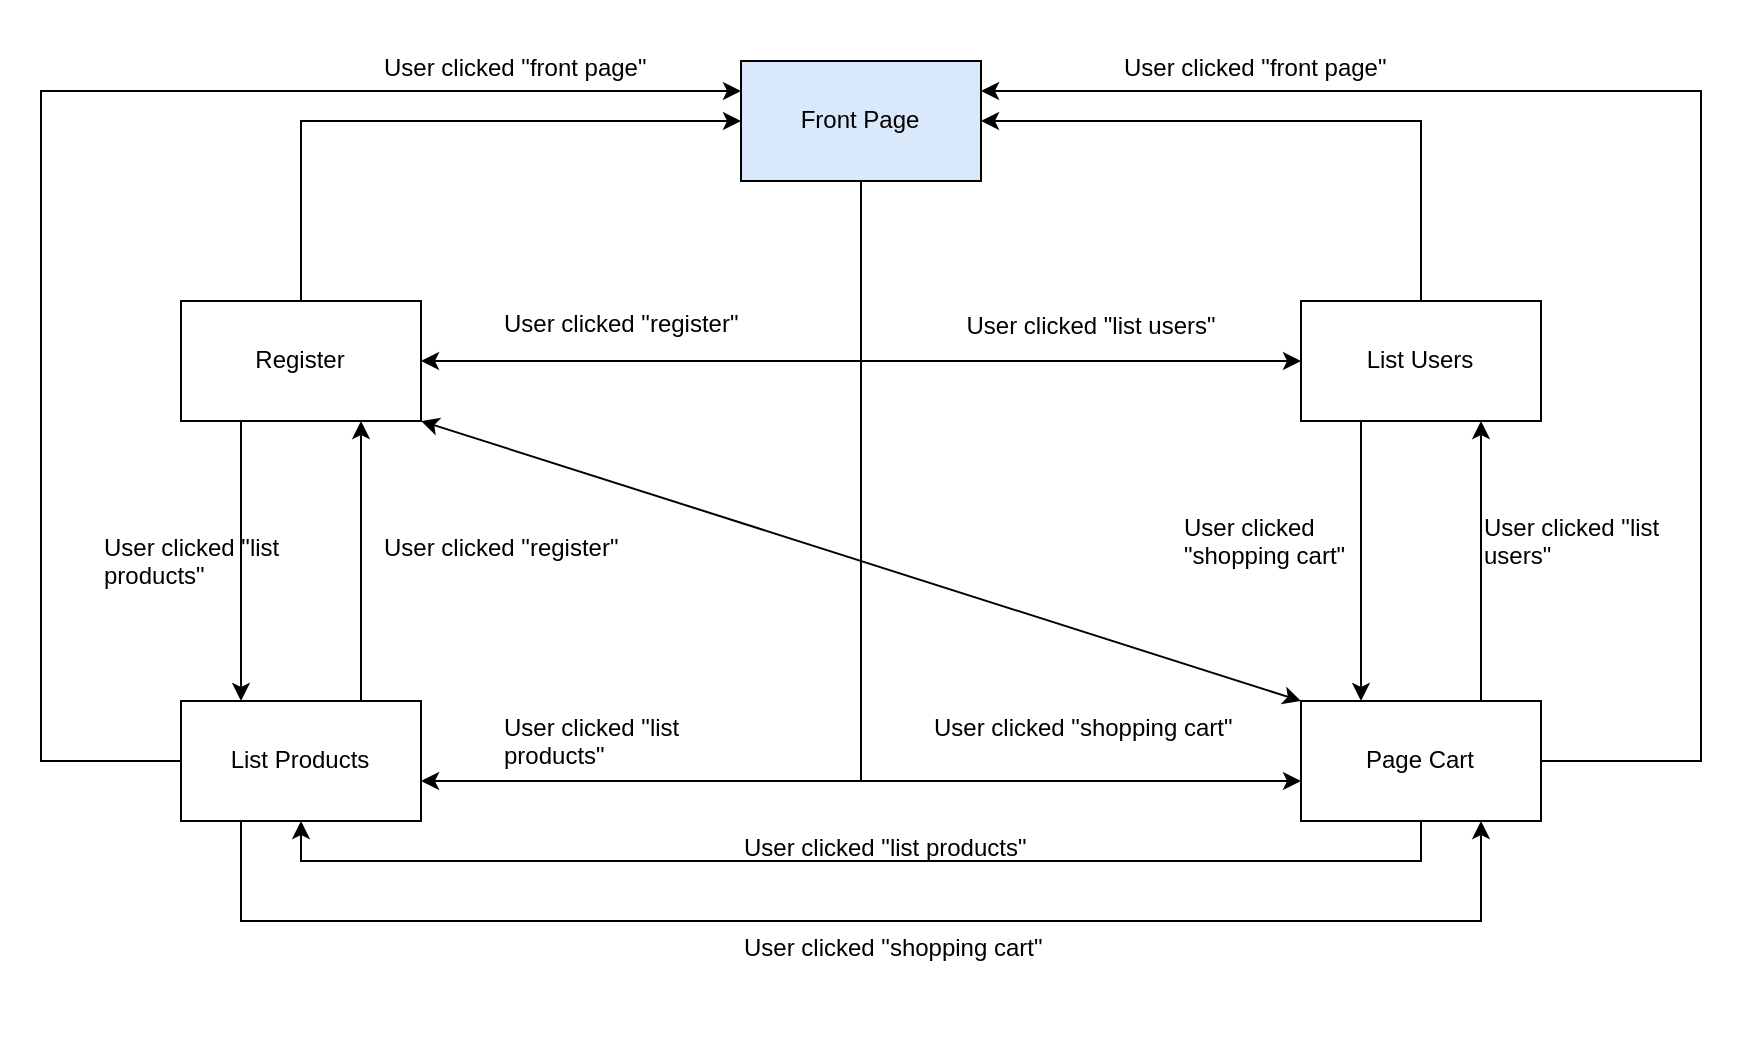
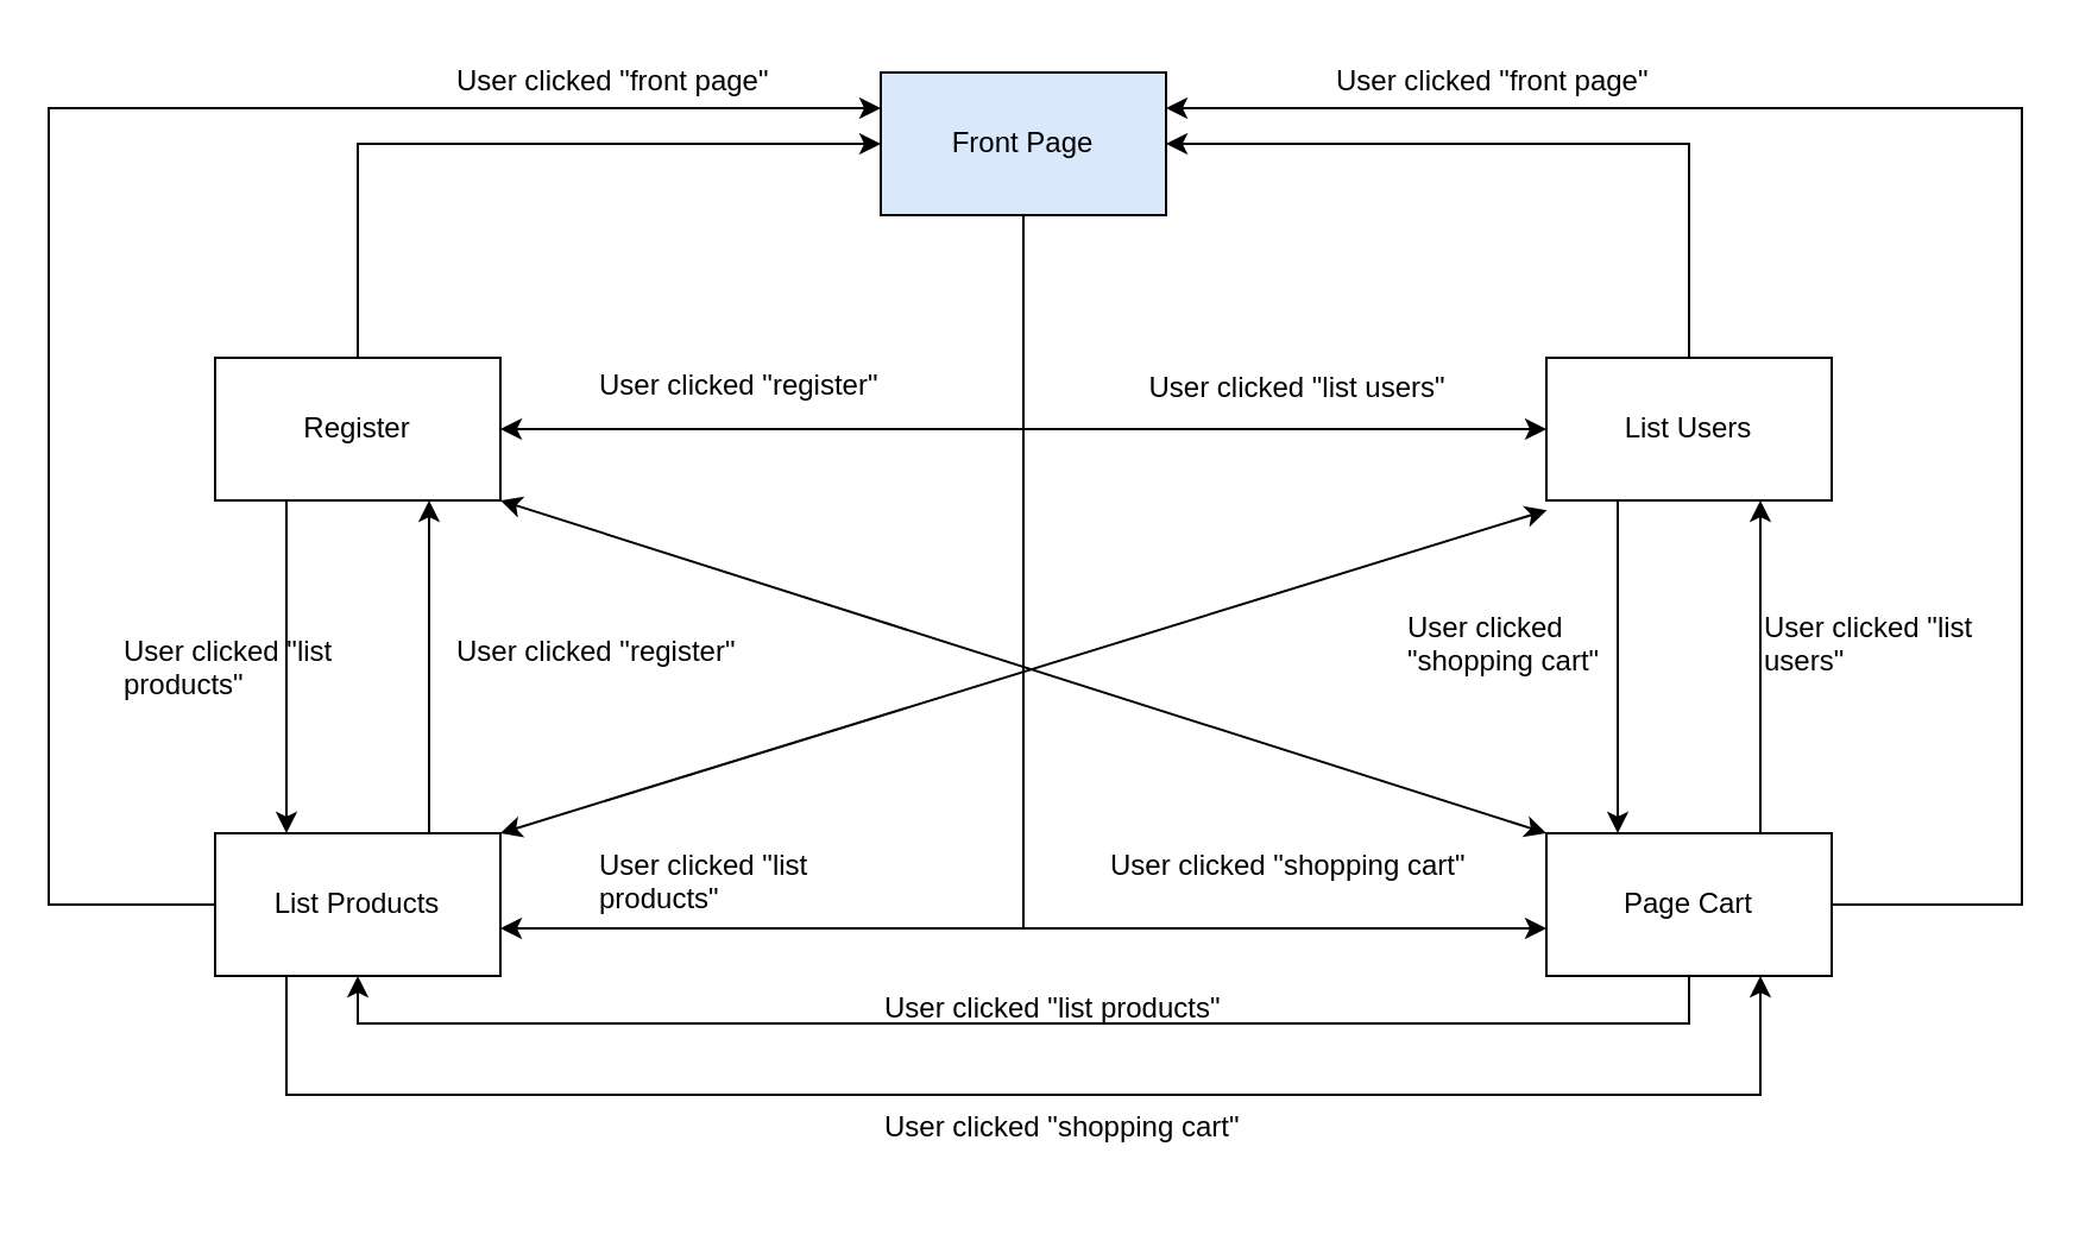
  <mxCell id="0" />
  <mxCell id="1" parent="0" />
  <mxCell id="2" style="edgeStyle=orthogonalEdgeStyle;rounded=0;orthogonalLoop=1;jettySize=auto;html=1;" edge="1" parent="1" source="6" target="9"><mxGeometry relative="1" as="geometry"><Array as="points"><mxPoint x="430" y="180" /></Array></mxGeometry></mxCell>
  <mxCell id="3" style="edgeStyle=orthogonalEdgeStyle;rounded=0;orthogonalLoop=1;jettySize=auto;html=1;entryX=0;entryY=0.5;entryDx=0;entryDy=0;" edge="1" parent="1" source="6" target="16"><mxGeometry relative="1" as="geometry"><Array as="points"><mxPoint x="430" y="180" /></Array></mxGeometry></mxCell>
  <mxCell id="4" style="edgeStyle=orthogonalEdgeStyle;rounded=0;orthogonalLoop=1;jettySize=auto;html=1;" edge="1" parent="1" source="6" target="13"><mxGeometry relative="1" as="geometry"><Array as="points"><mxPoint x="430" y="390" /></Array></mxGeometry></mxCell>
  <mxCell id="5" style="edgeStyle=orthogonalEdgeStyle;rounded=0;orthogonalLoop=1;jettySize=auto;html=1;" edge="1" parent="1" source="6" target="21"><mxGeometry relative="1" as="geometry"><Array as="points"><mxPoint x="430" y="390" /></Array></mxGeometry></mxCell>
  <mxCell id="6" value="Front Page" style="rounded=0;whiteSpace=wrap;html=1;fillColor=#dae8fc;" vertex="1" parent="1"><mxGeometry x="370" y="30" width="120" height="60" as="geometry" /></mxCell>
  <mxCell id="7" style="edgeStyle=orthogonalEdgeStyle;rounded=0;orthogonalLoop=1;jettySize=auto;html=1;entryX=0;entryY=0.5;entryDx=0;entryDy=0;" edge="1" parent="1" source="9" target="6"><mxGeometry relative="1" as="geometry"><Array as="points"><mxPoint x="150" y="60" /></Array></mxGeometry></mxCell>
  <mxCell id="8" style="edgeStyle=orthogonalEdgeStyle;rounded=0;orthogonalLoop=1;jettySize=auto;html=1;exitX=0.25;exitY=1;exitDx=0;exitDy=0;entryX=0.25;entryY=0;entryDx=0;entryDy=0;" edge="1" parent="1" source="9" target="13"><mxGeometry relative="1" as="geometry" /></mxCell>
  <mxCell id="9" value="Register" style="rounded=0;whiteSpace=wrap;html=1;" vertex="1" parent="1"><mxGeometry x="90" y="150" width="120" height="60" as="geometry" /></mxCell>
  <mxCell id="10" style="edgeStyle=orthogonalEdgeStyle;rounded=0;orthogonalLoop=1;jettySize=auto;html=1;exitX=0.75;exitY=0;exitDx=0;exitDy=0;entryX=0.75;entryY=1;entryDx=0;entryDy=0;" edge="1" parent="1" source="13" target="9"><mxGeometry relative="1" as="geometry" /></mxCell>
  <mxCell id="11" style="edgeStyle=orthogonalEdgeStyle;rounded=0;orthogonalLoop=1;jettySize=auto;html=1;entryX=0.75;entryY=1;entryDx=0;entryDy=0;" edge="1" parent="1" source="13" target="21"><mxGeometry relative="1" as="geometry"><Array as="points"><mxPoint x="120" y="460" /><mxPoint x="740" y="460" /></Array></mxGeometry></mxCell>
  <mxCell id="12" style="edgeStyle=orthogonalEdgeStyle;rounded=0;orthogonalLoop=1;jettySize=auto;html=1;entryX=0;entryY=0.25;entryDx=0;entryDy=0;" edge="1" parent="1" source="13" target="6"><mxGeometry relative="1" as="geometry"><Array as="points"><mxPoint x="20" y="380" /><mxPoint x="20" y="45" /></Array></mxGeometry></mxCell>
  <mxCell id="13" value="&lt;div&gt;List Products&lt;/div&gt;" style="rounded=0;whiteSpace=wrap;html=1;" vertex="1" parent="1"><mxGeometry x="90" y="350" width="120" height="60" as="geometry" /></mxCell>
  <mxCell id="14" style="edgeStyle=orthogonalEdgeStyle;rounded=0;orthogonalLoop=1;jettySize=auto;html=1;entryX=1;entryY=0.5;entryDx=0;entryDy=0;" edge="1" parent="1" source="16" target="6"><mxGeometry relative="1" as="geometry"><Array as="points"><mxPoint x="710" y="60" /></Array></mxGeometry></mxCell>
  <mxCell id="15" style="edgeStyle=orthogonalEdgeStyle;rounded=0;orthogonalLoop=1;jettySize=auto;html=1;exitX=0.25;exitY=1;exitDx=0;exitDy=0;entryX=0.25;entryY=0;entryDx=0;entryDy=0;" edge="1" parent="1" source="16" target="21"><mxGeometry relative="1" as="geometry" /></mxCell>
  <mxCell id="16" value="List Users" style="rounded=0;whiteSpace=wrap;html=1;" vertex="1" parent="1"><mxGeometry x="650" y="150" width="120" height="60" as="geometry" /></mxCell>
  <mxCell id="17" style="edgeStyle=orthogonalEdgeStyle;rounded=0;orthogonalLoop=1;jettySize=auto;html=1;exitX=0.75;exitY=0;exitDx=0;exitDy=0;entryX=0.75;entryY=1;entryDx=0;entryDy=0;" edge="1" parent="1" source="21" target="16"><mxGeometry relative="1" as="geometry" /></mxCell>
  <mxCell id="18" style="edgeStyle=orthogonalEdgeStyle;rounded=0;orthogonalLoop=1;jettySize=auto;html=1;entryX=0.5;entryY=1;entryDx=0;entryDy=0;" edge="1" parent="1" source="21" target="13"><mxGeometry relative="1" as="geometry"><Array as="points"><mxPoint x="710" y="430" /><mxPoint x="150" y="430" /></Array></mxGeometry></mxCell>
  <mxCell id="19" style="edgeStyle=orthogonalEdgeStyle;rounded=0;orthogonalLoop=1;jettySize=auto;html=1;entryX=1;entryY=0.25;entryDx=0;entryDy=0;" edge="1" parent="1" source="21" target="6"><mxGeometry relative="1" as="geometry"><Array as="points"><mxPoint x="850" y="380" /><mxPoint x="850" y="45" /></Array></mxGeometry></mxCell>
  <mxCell id="20" style="rounded=0;orthogonalLoop=1;jettySize=auto;html=1;exitX=0;exitY=0;exitDx=0;exitDy=0;entryX=1;entryY=1;entryDx=0;entryDy=0;startArrow=classic;startFill=1;" edge="1" parent="1" source="21" target="9"><mxGeometry relative="1" as="geometry" /></mxCell>
  <mxCell id="21" value="Page Cart" style="rounded=0;whiteSpace=wrap;html=1;" vertex="1" parent="1"><mxGeometry x="650" y="350" width="120" height="60" as="geometry" /></mxCell>
  <mxCell id="22" value="User clicked &quot;list users&quot;" style="text;html=1;align=center;verticalAlign=middle;resizable=0;points=[];autosize=1;strokeColor=none;fillColor=none;" vertex="1" parent="1"><mxGeometry x="470" y="148" width="150" height="30" as="geometry" /></mxCell>
  <mxCell id="23" value="User clicked &quot;register&quot;" style="text;whiteSpace=wrap;html=1;" vertex="1" parent="1"><mxGeometry x="250" y="148" width="120" height="40" as="geometry" /></mxCell>
  <mxCell id="24" value="User clicked &quot;list products&quot;" style="text;whiteSpace=wrap;html=1;" vertex="1" parent="1"><mxGeometry x="250" y="350" width="110" height="40" as="geometry" /></mxCell>
  <mxCell id="25" value="User clicked &quot;shopping cart&quot;" style="text;whiteSpace=wrap;html=1;" vertex="1" parent="1"><mxGeometry x="465" y="350" width="160" height="40" as="geometry" /></mxCell>
  <mxCell id="26" value="User clicked &quot;register&quot;" style="text;whiteSpace=wrap;html=1;" vertex="1" parent="1"><mxGeometry x="190" y="260" width="120" height="40" as="geometry" /></mxCell>
  <mxCell id="27" value="User clicked &quot;list products&quot;" style="text;whiteSpace=wrap;html=1;" vertex="1" parent="1"><mxGeometry x="50" y="260" width="110" height="40" as="geometry" /></mxCell>
  <mxCell id="28" value="User clicked &quot;shopping cart&quot;" style="text;whiteSpace=wrap;html=1;" vertex="1" parent="1"><mxGeometry x="590" y="250" width="90" height="40" as="geometry" /></mxCell>
  <mxCell id="29" value="User clicked &quot;list users&quot;" style="text;whiteSpace=wrap;html=1;" vertex="1" parent="1"><mxGeometry x="740" y="250" width="100" height="40" as="geometry" /></mxCell>
  <mxCell id="30" value="User clicked &quot;shopping cart&quot;" style="text;whiteSpace=wrap;html=1;" vertex="1" parent="1"><mxGeometry x="370" y="460" width="160" height="40" as="geometry" /></mxCell>
  <mxCell id="31" value="User clicked &quot;list products&quot;" style="text;whiteSpace=wrap;html=1;" vertex="1" parent="1"><mxGeometry x="370" y="410" width="160" height="20" as="geometry" /></mxCell>
  <mxCell id="32" value="User clicked &quot;front page&quot;" style="text;whiteSpace=wrap;html=1;" vertex="1" parent="1"><mxGeometry x="190" y="20" width="140" height="30" as="geometry" /></mxCell>
  <mxCell id="33" value="User clicked &quot;front page&quot;" style="text;whiteSpace=wrap;html=1;" vertex="1" parent="1"><mxGeometry x="560" y="20" width="140" height="30" as="geometry" /></mxCell>
+ <mxCell id="34" style="rounded=0;orthogonalLoop=1;jettySize=auto;html=1;exitX=1;exitY=0;exitDx=0;exitDy=0;entryX=0.002;entryY=1.068;entryDx=0;entryDy=0;entryPerimeter=0;startArrow=classic;startFill=1;" edge="1" parent="1" source="13" target="16"><mxGeometry relative="1" as="geometry" /></mxCell>
